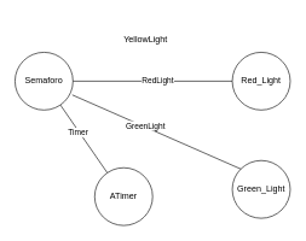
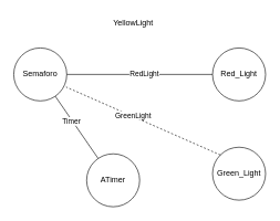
  <mxCell id="0" />
  <mxCell id="1" parent="0" />
  <mxCell id="2" value="Semaforo" style="ellipse;whiteSpace=wrap;html=1;aspect=fixed;" vertex="1" parent="1"><mxGeometry x="20" y="72" width="80" height="80" as="geometry" /></mxCell>
  <mxCell id="3" value="" style="endArrow=none;html=1;rounded=0;" edge="1" parent="1" source="2" target="5"><mxGeometry width="50" height="50" relative="1" as="geometry"><mxPoint x="360" y="162" as="sourcePoint" /><mxPoint x="410" y="112" as="targetPoint" /></mxGeometry></mxCell>
  <mxCell id="4" value="RedLight" style="edgeLabel;html=1;align=center;verticalAlign=middle;resizable=0;points=[];" vertex="1" connectable="0" parent="3"><mxGeometry x="0.054" y="1" relative="1" as="geometry"><mxPoint as="offset" /></mxGeometry></mxCell>
  <mxCell id="5" value="Red_Light" style="ellipse;whiteSpace=wrap;html=1;aspect=fixed;" vertex="1" parent="1"><mxGeometry x="320" y="72" width="80" height="80" as="geometry" /></mxCell>
  <mxCell id="6" value="Green_Light" style="ellipse;whiteSpace=wrap;html=1;aspect=fixed;" vertex="1" parent="1"><mxGeometry x="320" y="222" width="80" height="80" as="geometry" /></mxCell>
  <mxCell id="7" value="ATimer" style="ellipse;whiteSpace=wrap;html=1;aspect=fixed;" vertex="1" parent="1"><mxGeometry x="130" y="232" width="80" height="80" as="geometry" /></mxCell>
- <mxCell id="8" value="" style="endArrow=none;html=1;rounded=0;exitX=0;exitY=0;exitDx=0;exitDy=0;entryX=0.988;entryY=0.738;entryDx=0;entryDy=0;entryPerimeter=0;" edge="1" parent="1" source="6" target="2"><mxGeometry width="50" height="50" relative="1" as="geometry"><mxPoint x="360" y="162" as="sourcePoint" /><mxPoint x="410" y="112" as="targetPoint" /></mxGeometry></mxCell>
+ <mxCell id="8" value="" style="endArrow=none;html=1;rounded=0;exitX=0;exitY=0;exitDx=0;exitDy=0;entryX=0.988;entryY=0.738;entryDx=0;entryDy=0;entryPerimeter=0;dashed=1;" edge="1" parent="1" source="6" target="2"><mxGeometry width="50" height="50" relative="1" as="geometry"><mxPoint x="360" y="162" as="sourcePoint" /><mxPoint x="410" y="112" as="targetPoint" /></mxGeometry></mxCell>
  <mxCell id="9" value="GreenLight" style="edgeLabel;html=1;align=center;verticalAlign=middle;resizable=0;points=[];" vertex="1" connectable="0" parent="8"><mxGeometry x="0.14" y="-2" relative="1" as="geometry"><mxPoint as="offset" /></mxGeometry></mxCell>
  <mxCell id="10" value="" style="endArrow=none;html=1;rounded=0;" edge="1" parent="1" source="7" target="2"><mxGeometry width="50" height="50" relative="1" as="geometry"><mxPoint x="360" y="162" as="sourcePoint" /><mxPoint x="410" y="112" as="targetPoint" /></mxGeometry></mxCell>
  <mxCell id="11" value="Timer" style="edgeLabel;html=1;align=center;verticalAlign=middle;resizable=0;points=[];" vertex="1" connectable="0" parent="10"><mxGeometry x="0.234" y="2" relative="1" as="geometry"><mxPoint as="offset" /></mxGeometry></mxCell>
- <mxCell id="12" value="YellowLight" style="text;html=1;align=center;verticalAlign=middle;resizable=0;points=[];autosize=1;strokeColor=none;fillColor=none;" vertex="1" parent="1"><mxGeometry x="155" y="40" width="90" height="30" as="geometry" /></mxCell>
+ <mxCell id="12" value="YellowLight" style="text;html=1;align=center;verticalAlign=middle;resizable=0;points=[];autosize=1;strokeColor=none;fillColor=none;" vertex="1" parent="1"><mxGeometry x="155" y="20" width="90" height="30" as="geometry" /></mxCell>
